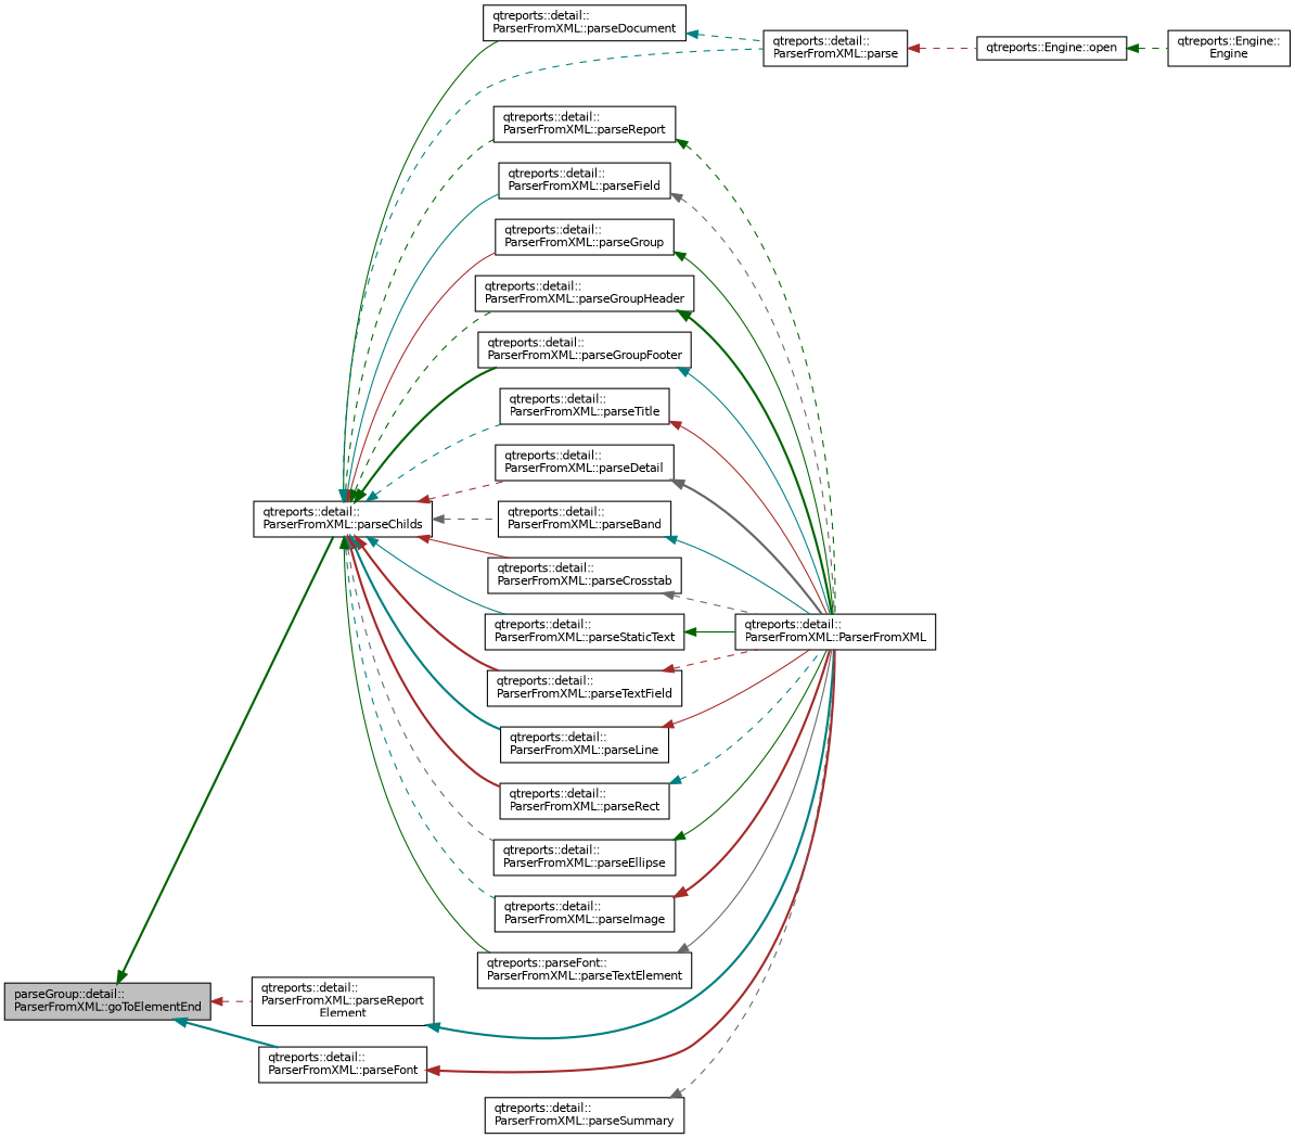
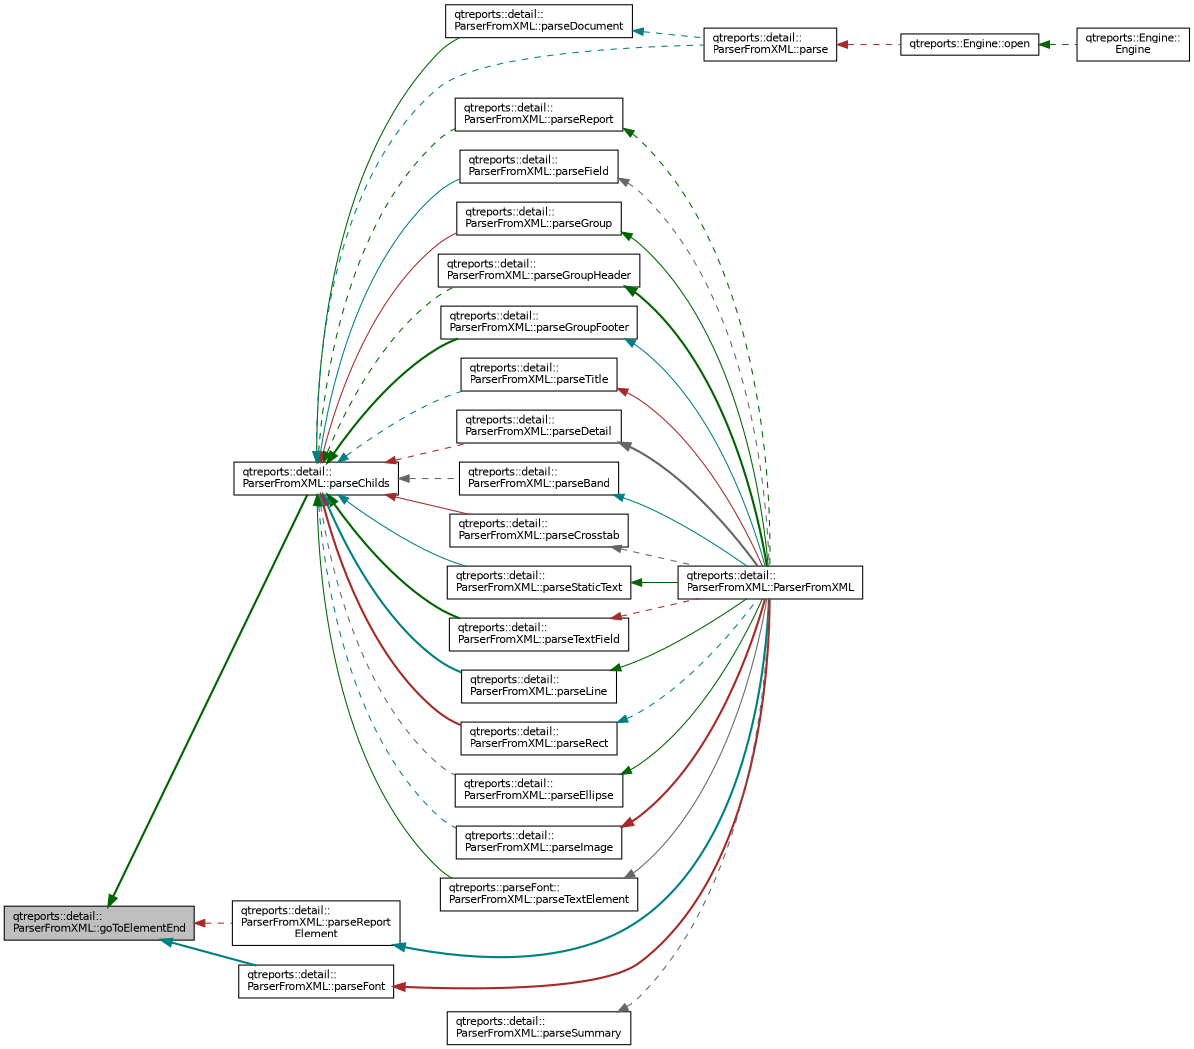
  digraph {
    rankdir=LR
    node [color=black fontname=Helvetica fontsize=10 shape=record]
    edge [color=darkgreen dir=back fontname=Helvetica fontsize=10 labelfontname=Helvetica labelfontsize=10 style=dashed]
-   n1 [fillcolor=grey75 fontcolor=black height=0.2 label="parseGroup::detail::\lParserFromXML::goToElementEnd" style=filled width=0.4]
+   n1 [fillcolor=grey75 fontcolor=black height=0.2 label="qtreports::detail::\lParserFromXML::goToElementEnd" style=filled width=0.4]
    n2 [height=0.2 label="qtreports::detail::\lParserFromXML::parseChilds" width=0.4]
    n3 [height=0.2 label="qtreports::detail::\lParserFromXML::parseReport\lElement" width=0.4]
    n4 [height=0.2 label="qtreports::detail::\lParserFromXML::parseFont" width=0.4]
    n5 [height=0.2 label="qtreports::detail::\lParserFromXML::parseDocument" width=0.4]
    n6 [height=0.2 label="qtreports::detail::\lParserFromXML::parseReport" width=0.4]
    n7 [height=0.2 label="qtreports::detail::\lParserFromXML::parseField" width=0.4]
    n8 [height=0.2 label="qtreports::detail::\lParserFromXML::parseGroup" width=0.4]
    n9 [height=0.2 label="qtreports::detail::\lParserFromXML::parseGroupHeader" width=0.4]
    n10 [height=0.2 label="qtreports::detail::\lParserFromXML::parseGroupFooter" width=0.4]
    n11 [height=0.2 label="qtreports::detail::\lParserFromXML::parseTitle" width=0.4]
    n12 [height=0.2 label="qtreports::detail::\lParserFromXML::parseDetail" width=0.4]
    n13 [height=0.2 label="qtreports::detail::\lParserFromXML::parseBand" width=0.4]
    n14 [height=0.2 label="qtreports::detail::\lParserFromXML::parseCrosstab" width=0.4]
    n15 [height=0.2 label="qtreports::detail::\lParserFromXML::parseStaticText" width=0.4]
    n16 [height=0.2 label="qtreports::detail::\lParserFromXML::parseTextField" width=0.4]
    n17 [height=0.2 label="qtreports::detail::\lParserFromXML::parseLine" width=0.4]
    n18 [height=0.2 label="qtreports::detail::\lParserFromXML::parseRect" width=0.4]
    n19 [height=0.2 label="qtreports::detail::\lParserFromXML::parseEllipse" width=0.4]
    n20 [height=0.2 label="qtreports::detail::\lParserFromXML::parseImage" width=0.4]
    n21 [height=0.2 label="qtreports::parseFont::\lParserFromXML::parseTextElement" width=0.4]
    n22 [height=0.2 label="qtreports::detail::\lParserFromXML::parse" width=0.4]
    n23 [height=0.2 label="qtreports::detail::\lParserFromXML::ParserFromXML" width=0.4]
    n24 [height=0.2 label="qtreports::detail::\lParserFromXML::parseSummary" width=0.4]
    n25 [height=0.2 label="qtreports::Engine::open" width=0.4]
    n26 [height=0.2 label="qtreports::Engine::\lEngine" width=0.4]
    n1 -> n2 [style=bold]
    n1 -> n3 [color=brown]
    n1 -> n4 [color=teal style=bold]
    n2 -> n5 [style=solid]
    n2 -> n6
    n2 -> n7 [color=teal style=solid]
    n2 -> n8 [color=brown style=solid]
    n2 -> n9
    n2 -> n10 [style=bold]
    n2 -> n11 [color=teal]
    n2 -> n12 [color=brown]
    n2 -> n13 [color=gray40]
    n2 -> n14 [color=brown style=solid]
    n2 -> n15 [color=teal style=solid]
-   n2 -> n16 [color=brown style=bold]
+   n2 -> n16 [style=bold]
    n2 -> n17 [color=teal style=bold]
    n2 -> n18 [color=brown style=bold]
    n2 -> n19 [color=gray40]
    n2 -> n20 [color=teal]
    n2 -> n21 [style=solid]
    n2 -> n22 [color=teal]
    n3 -> n23 [color=teal style=bold]
    n4 -> n23 [color=brown style=bold]
    n5 -> n22 [color=teal]
    n6 -> n23
    n7 -> n23 [color=gray40]
    n8 -> n23 [style=solid]
    n9 -> n23 [style=bold]
    n10 -> n23 [color=teal style=solid]
    n11 -> n23 [color=brown style=solid]
    n12 -> n23 [color=gray40 style=bold]
    n13 -> n23 [color=teal style=solid]
    n14 -> n23 [color=gray40]
    n15 -> n23 [style=solid]
    n16 -> n23 [color=brown]
-   n17 -> n23 [color=brown style=solid]
+   n17 -> n23 [style=solid]
    n18 -> n23 [color=teal]
    n19 -> n23 [style=solid]
    n20 -> n23 [color=brown style=bold]
    n21 -> n23 [color=gray40 style=solid]
    n22 -> n25 [color=brown]
    n24 -> n23 [color=gray40]
    n25 -> n26
  }
